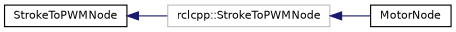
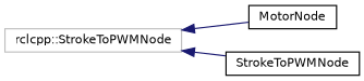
  digraph {
    rankdir=LR
    node [color=black fillcolor=white fontname=Helvetica fontsize=10 shape=record style=filled]
    edge [color=midnightblue dir=back fontname=Helvetica fontsize=10 labelfontname=Helvetica labelfontsize=10 style=solid]
    n1 [color=grey75 height=0.2 label="rclcpp::StrokeToPWMNode" width=0.4]
    n2 [height=0.2 label=MotorNode width=0.4]
    n3 [height=0.2 label=StrokeToPWMNode width=0.4]
    n1 -> n2
-   n3 -> n1
+   n1 -> n3
  }
